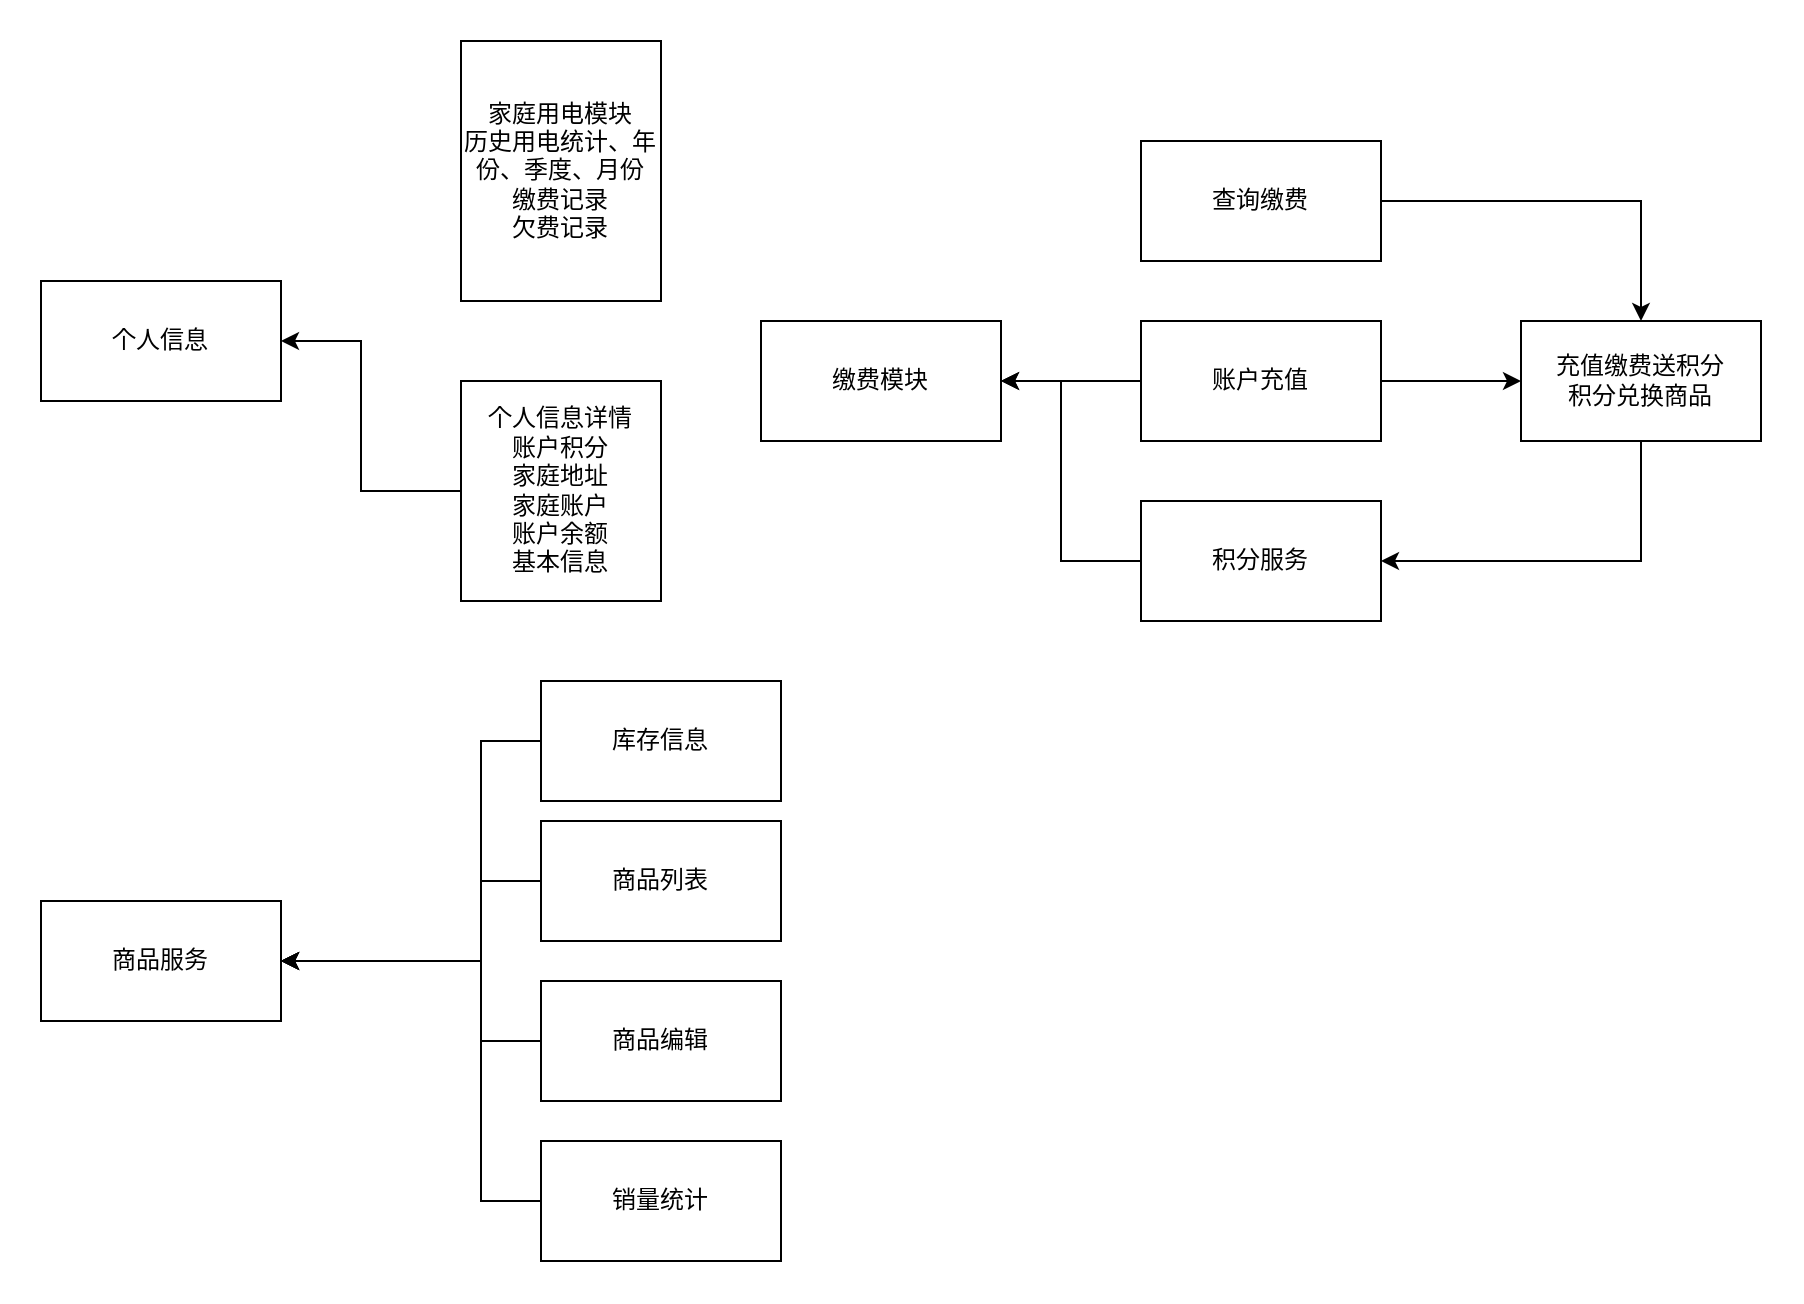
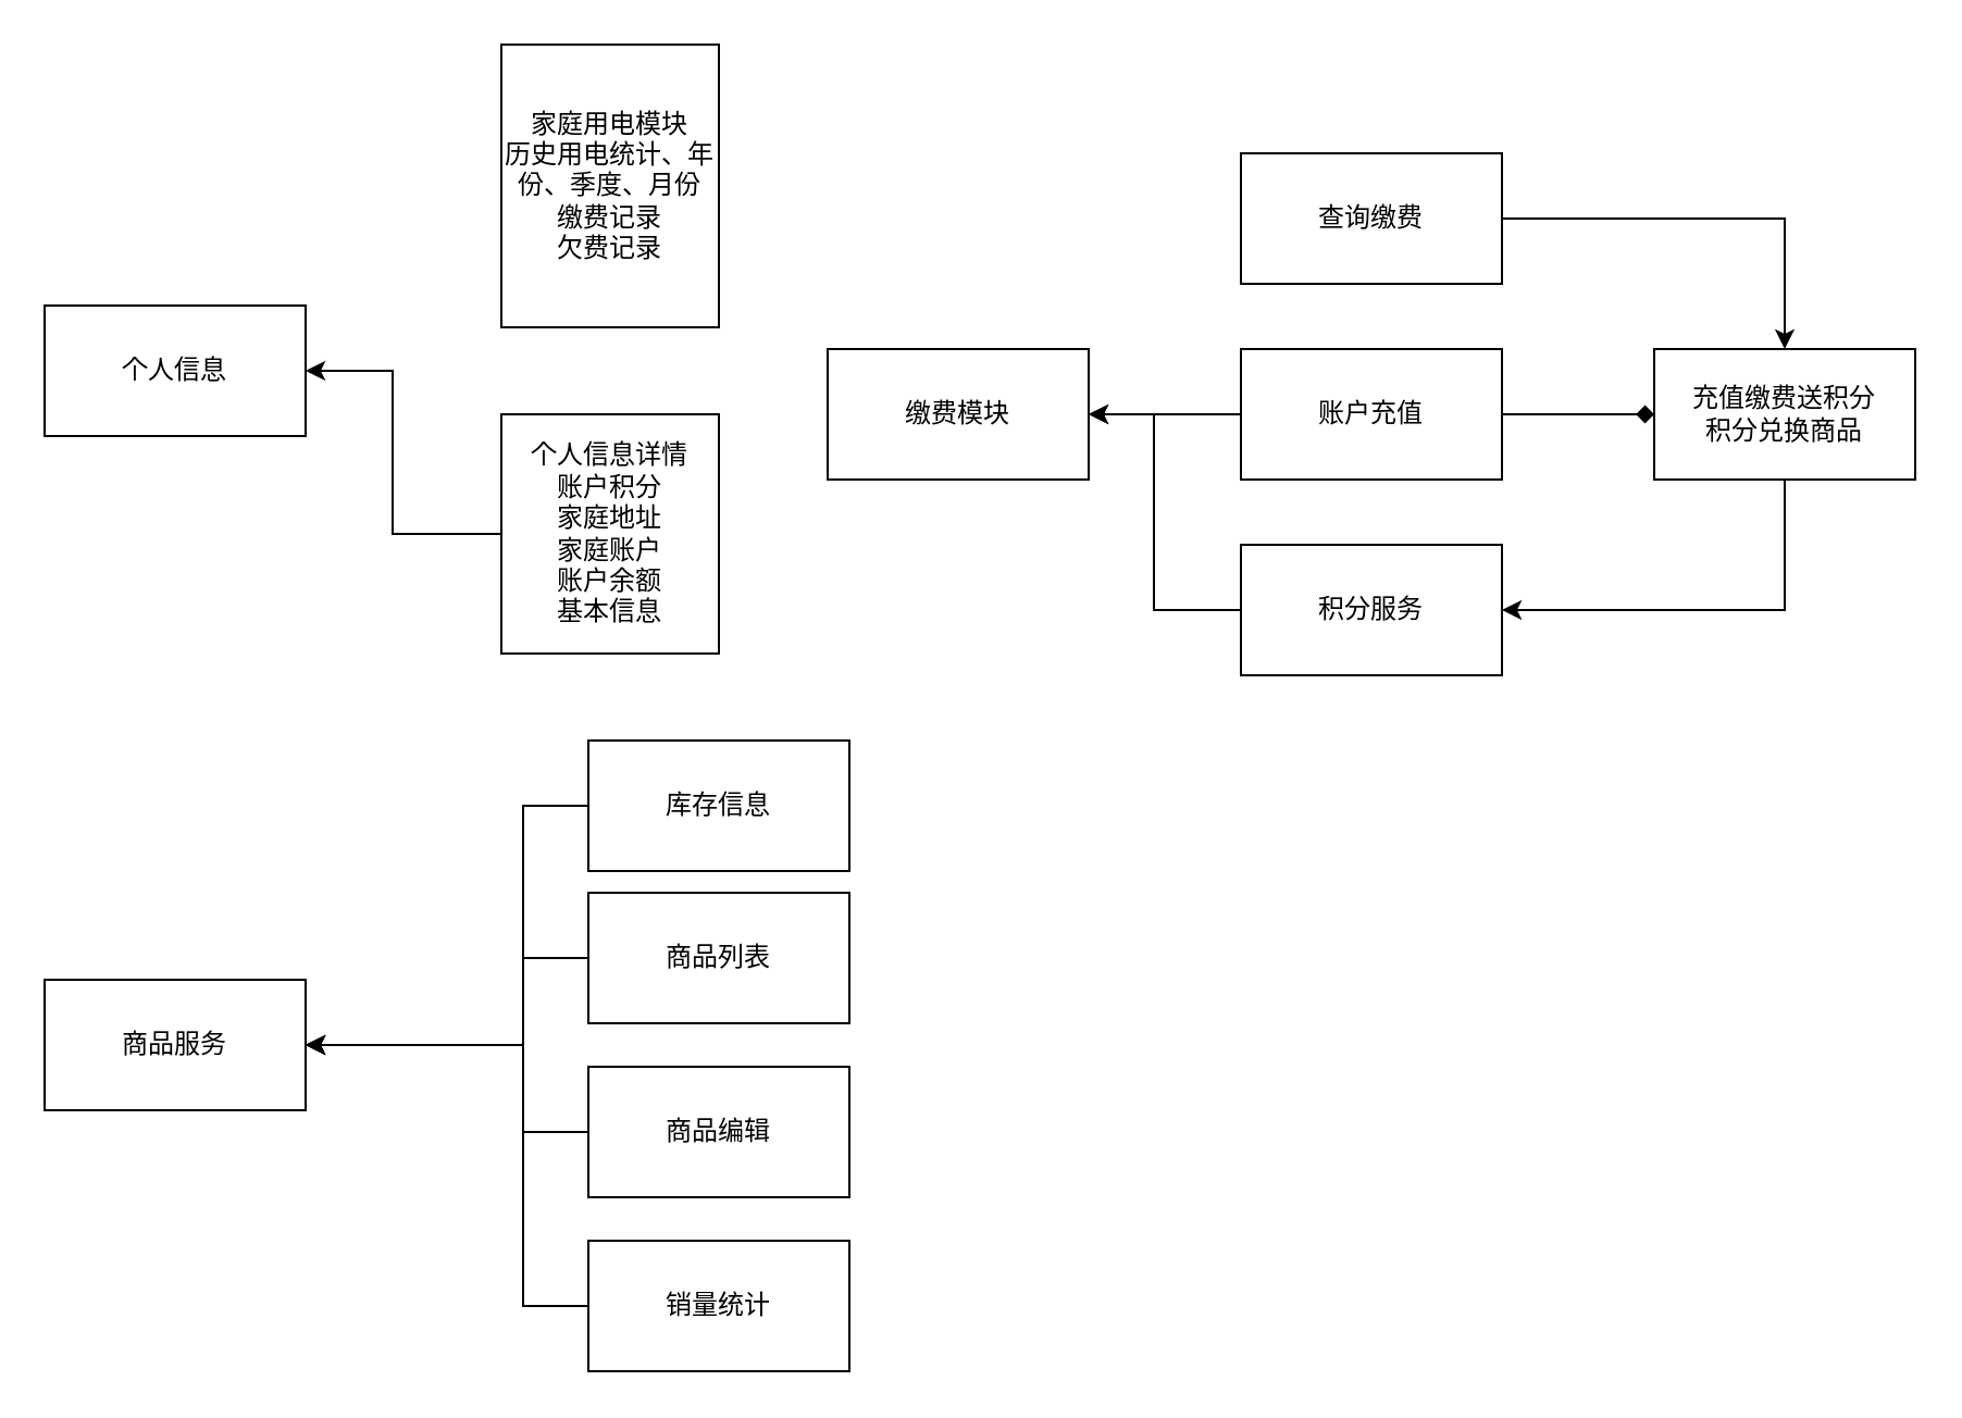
  <mxCell id="0" />
  <mxCell id="1" parent="0" />
  <mxCell id="2" value="个人信息" style="rounded=0;whiteSpace=wrap;html=1;" parent="1" vertex="1"><mxGeometry x="20" y="140" width="120" height="60" as="geometry" /></mxCell>
  <mxCell id="3" style="edgeStyle=orthogonalEdgeStyle;rounded=0;orthogonalLoop=1;jettySize=auto;html=1;exitX=0;exitY=0.5;exitDx=0;exitDy=0;entryX=1;entryY=0.5;entryDx=0;entryDy=0;" parent="1" source="4" target="2" edge="1"><mxGeometry relative="1" as="geometry"><Array as="points"><mxPoint x="180" y="245" /><mxPoint x="180" y="170" /></Array></mxGeometry></mxCell>
  <mxCell id="4" value="个人信息详情&lt;br&gt;账户积分&lt;br&gt;家庭地址&lt;br&gt;家庭账户&lt;br&gt;账户余额&lt;br&gt;基本信息" style="rounded=0;whiteSpace=wrap;html=1;" parent="1" vertex="1"><mxGeometry x="230" y="190" width="100" height="110" as="geometry" /></mxCell>
  <mxCell id="5" value="家庭用电模块&lt;br&gt;历史用电统计、年份、季度、月份&lt;br&gt;缴费记录&lt;br&gt;欠费记录" style="rounded=0;whiteSpace=wrap;html=1;" parent="1" vertex="1"><mxGeometry x="230" width="100" height="130" as="geometry" y="20" /></mxCell>
  <mxCell id="6" value="缴费模块" style="whiteSpace=wrap;html=1;" parent="1" vertex="1"><mxGeometry x="380" y="160" width="120" height="60" as="geometry" /></mxCell>
  <mxCell id="7" style="edgeStyle=orthogonalEdgeStyle;rounded=0;orthogonalLoop=1;jettySize=auto;html=1;entryX=0.5;entryY=0;entryDx=0;entryDy=0;" parent="1" source="8" target="15" edge="1"><mxGeometry relative="1" as="geometry" /></mxCell>
  <mxCell id="8" value="查询缴费" style="rounded=0;whiteSpace=wrap;html=1;" parent="1" vertex="1"><mxGeometry x="570" y="70" width="120" height="60" as="geometry" /></mxCell>
  <mxCell id="9" style="edgeStyle=orthogonalEdgeStyle;rounded=0;orthogonalLoop=1;jettySize=auto;html=1;entryX=1;entryY=0.5;entryDx=0;entryDy=0;" parent="1" source="11" target="6" edge="1"><mxGeometry relative="1" as="geometry"><mxPoint x="530" y="190" as="targetPoint" /><Array as="points"><mxPoint x="510" y="190" /><mxPoint x="510" y="190" /></Array></mxGeometry></mxCell>
- <mxCell id="10" style="edgeStyle=orthogonalEdgeStyle;rounded=0;orthogonalLoop=1;jettySize=auto;html=1;entryX=0;entryY=0.5;entryDx=0;entryDy=0;" parent="1" source="11" target="15" edge="1"><mxGeometry relative="1" as="geometry" /></mxCell>
+ <mxCell id="10" style="edgeStyle=orthogonalEdgeStyle;rounded=0;orthogonalLoop=1;jettySize=auto;html=1;entryX=0;entryY=0.5;entryDx=0;entryDy=0;endArrow=diamond;" parent="1" source="11" target="15" edge="1"><mxGeometry relative="1" as="geometry" /></mxCell>
  <mxCell id="11" value="账户充值" style="rounded=0;whiteSpace=wrap;html=1;" parent="1" vertex="1"><mxGeometry x="570" y="160" width="120" height="60" as="geometry" /></mxCell>
  <mxCell id="12" style="edgeStyle=orthogonalEdgeStyle;rounded=0;orthogonalLoop=1;jettySize=auto;html=1;" parent="1" source="13" edge="1"><mxGeometry relative="1" as="geometry"><mxPoint x="500" y="190" as="targetPoint" /><Array as="points"><mxPoint x="530" y="280" /><mxPoint x="530" y="190" /></Array></mxGeometry></mxCell>
  <mxCell id="13" value="积分服务" style="whiteSpace=wrap;html=1;" parent="1" vertex="1"><mxGeometry x="570" y="250" width="120" height="60" as="geometry" /></mxCell>
  <mxCell id="14" style="edgeStyle=orthogonalEdgeStyle;rounded=0;orthogonalLoop=1;jettySize=auto;html=1;entryX=1;entryY=0.5;entryDx=0;entryDy=0;" parent="1" source="15" target="13" edge="1"><mxGeometry relative="1" as="geometry"><Array as="points"><mxPoint x="820" y="280" /></Array></mxGeometry></mxCell>
  <mxCell id="15" value="充值缴费送积分&lt;br&gt;积分兑换商品" style="whiteSpace=wrap;html=1;" parent="1" vertex="1"><mxGeometry x="760" y="160" width="120" height="60" as="geometry" /></mxCell>
  <mxCell id="16" value="商品服务" style="whiteSpace=wrap;html=1;" parent="1" vertex="1"><mxGeometry x="20" y="450" width="120" height="60" as="geometry" /></mxCell>
  <mxCell id="17" style="edgeStyle=orthogonalEdgeStyle;rounded=0;orthogonalLoop=1;jettySize=auto;html=1;entryX=1;entryY=0.5;entryDx=0;entryDy=0;" parent="1" source="18" target="16" edge="1"><mxGeometry relative="1" as="geometry"><Array as="points"><mxPoint x="240" y="370" /><mxPoint x="240" y="480" /></Array></mxGeometry></mxCell>
  <mxCell id="18" value="库存信息" style="whiteSpace=wrap;html=1;" parent="1" vertex="1"><mxGeometry x="270" y="340" width="120" height="60" as="geometry" /></mxCell>
  <mxCell id="19" style="edgeStyle=orthogonalEdgeStyle;rounded=0;orthogonalLoop=1;jettySize=auto;html=1;" parent="1" source="20" edge="1"><mxGeometry relative="1" as="geometry"><mxPoint x="140" y="480" as="targetPoint" /><Array as="points"><mxPoint x="240" y="440" /><mxPoint x="240" y="480" /></Array></mxGeometry></mxCell>
  <mxCell id="20" value="商品列表" style="whiteSpace=wrap;html=1;" parent="1" vertex="1"><mxGeometry x="270" y="410" width="120" height="60" as="geometry" /></mxCell>
  <mxCell id="21" style="edgeStyle=orthogonalEdgeStyle;rounded=0;orthogonalLoop=1;jettySize=auto;html=1;" parent="1" source="22" edge="1"><mxGeometry relative="1" as="geometry"><mxPoint x="140" y="480" as="targetPoint" /><Array as="points"><mxPoint x="240" y="520" /><mxPoint x="240" y="480" /></Array></mxGeometry></mxCell>
  <mxCell id="22" value="商品编辑" style="whiteSpace=wrap;html=1;" parent="1" vertex="1"><mxGeometry x="270" y="490" width="120" height="60" as="geometry" /></mxCell>
  <mxCell id="23" style="edgeStyle=orthogonalEdgeStyle;rounded=0;orthogonalLoop=1;jettySize=auto;html=1;entryX=1;entryY=0.5;entryDx=0;entryDy=0;" parent="1" source="24" target="16" edge="1"><mxGeometry relative="1" as="geometry"><Array as="points"><mxPoint x="240" y="600" /><mxPoint x="240" y="480" /></Array></mxGeometry></mxCell>
  <mxCell id="24" value="销量统计" style="whiteSpace=wrap;html=1;" parent="1" vertex="1"><mxGeometry x="270" y="570" width="120" height="60" as="geometry" /></mxCell>
